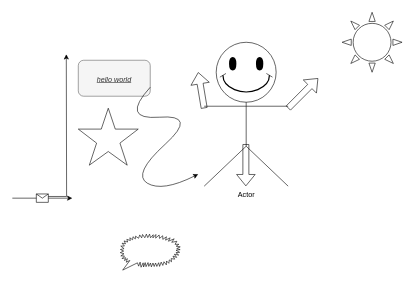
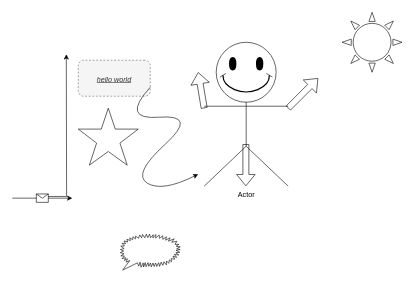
  <mxCell id="0" />
  <mxCell id="1" parent="0" />
- <mxCell id="2" value="&lt;h2 style=&quot;&quot;&gt;&lt;u style=&quot;background-color: initial; font-size: 12px; font-weight: normal;&quot;&gt;&lt;i&gt;hello world&lt;/i&gt;&lt;/u&gt;&lt;br&gt;&lt;/h2&gt;" style="rounded=1;whiteSpace=wrap;html=1;fillColor=#f5f5f5;strokeColor=#666666;fontColor=#333333;direction=east;flipH=1;flipV=0;container=0;align=center;" vertex="1" parent="1"><mxGeometry x="130" y="100" width="120" height="60" as="geometry" /></mxCell>
+ <mxCell id="2" value="&lt;h2 style=&quot;&quot;&gt;&lt;u style=&quot;background-color: initial; font-size: 12px; font-weight: normal;&quot;&gt;&lt;i&gt;hello world&lt;/i&gt;&lt;/u&gt;&lt;br&gt;&lt;/h2&gt;" style="rounded=1;whiteSpace=wrap;html=1;fillColor=#f5f5f5;strokeColor=#666666;fontColor=#333333;direction=east;flipH=1;flipV=0;container=0;align=center;dashed=1;" vertex="1" parent="1"><mxGeometry x="130" y="100" width="120" height="60" as="geometry" /></mxCell>
  <mxCell id="3" value="" style="curved=1;endArrow=classic;html=1;rounded=0;exitX=1;exitY=0.75;exitDx=0;exitDy=0;" edge="1" parent="1" source="2"><mxGeometry width="50" height="50" relative="1" as="geometry"><mxPoint x="330" y="300" as="sourcePoint" /><mxPoint x="330" y="290" as="targetPoint" /><Array as="points"><mxPoint x="200" y="200" /><mxPoint x="330" y="190" /><mxPoint x="220" y="290" /><mxPoint x="270" y="320" /></Array></mxGeometry></mxCell>
  <mxCell id="4" value="Actor" style="shape=umlActor;verticalLabelPosition=bottom;verticalAlign=top;html=1;outlineConnect=0;" vertex="1" parent="1"><mxGeometry x="340" y="110" width="140" height="200" as="geometry" /></mxCell>
  <mxCell id="5" value="" style="shape=flexArrow;endArrow=classic;html=1;rounded=0;" edge="1" parent="1"><mxGeometry width="50" height="50" relative="1" as="geometry"><mxPoint x="480" y="180" as="sourcePoint" /><mxPoint x="530" y="130" as="targetPoint" /></mxGeometry></mxCell>
  <mxCell id="6" value="" style="shape=flexArrow;endArrow=classic;html=1;rounded=0;" edge="1" parent="1"><mxGeometry width="50" height="50" relative="1" as="geometry"><mxPoint x="340" y="180" as="sourcePoint" /><mxPoint x="330" y="120" as="targetPoint" /></mxGeometry></mxCell>
  <mxCell id="7" value="" style="shape=flexArrow;endArrow=classic;html=1;rounded=0;" edge="1" parent="1"><mxGeometry width="50" height="50" relative="1" as="geometry"><mxPoint x="409.5" y="240" as="sourcePoint" /><mxPoint x="409.5" y="310" as="targetPoint" /></mxGeometry></mxCell>
  <mxCell id="8" value="" style="endArrow=classic;html=1;rounded=0;" edge="1" parent="1"><mxGeometry relative="1" as="geometry"><mxPoint x="20" y="330" as="sourcePoint" /><mxPoint x="120" y="330" as="targetPoint" /></mxGeometry></mxCell>
  <mxCell id="9" value="" style="shape=message;html=1;outlineConnect=0;" vertex="1" parent="8"><mxGeometry width="20" height="14" relative="1" as="geometry"><mxPoint x="-10" y="-7" as="offset" /></mxGeometry></mxCell>
  <mxCell id="10" style="edgeStyle=orthogonalEdgeStyle;rounded=0;orthogonalLoop=1;jettySize=auto;html=1;exitX=1;exitY=0.3;exitDx=0;exitDy=0;" edge="1" parent="1" source="9"><mxGeometry relative="1" as="geometry"><mxPoint x="110" y="90" as="targetPoint" /></mxGeometry></mxCell>
  <mxCell id="11" value="" style="whiteSpace=wrap;html=1;shape=mxgraph.basic.loud_callout" vertex="1" parent="1"><mxGeometry x="200" y="390" width="100" height="60" as="geometry" /></mxCell>
  <mxCell id="12" value="" style="verticalLabelPosition=bottom;verticalAlign=top;html=1;shape=mxgraph.basic.smiley" vertex="1" parent="1"><mxGeometry x="360" y="70" width="100" height="100" as="geometry" /></mxCell>
  <mxCell id="13" value="" style="verticalLabelPosition=bottom;verticalAlign=top;html=1;shape=mxgraph.basic.sun" vertex="1" parent="1"><mxGeometry x="570" y="20" width="100" height="100" as="geometry" /></mxCell>
  <mxCell id="14" value="" style="verticalLabelPosition=bottom;verticalAlign=top;html=1;shape=mxgraph.basic.star" vertex="1" parent="1"><mxGeometry x="130" y="180" width="100" height="95" as="geometry" /></mxCell>
